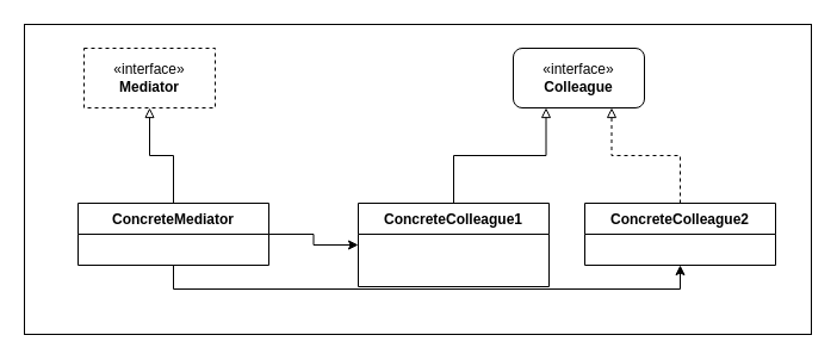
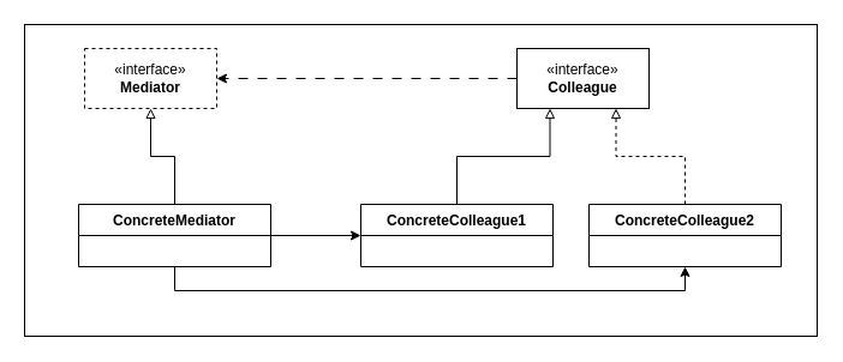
  <mxCell id="0" />
  <mxCell id="1" parent="0" />
  <mxCell id="2" value="" style="rounded=0;whiteSpace=wrap;html=1;" vertex="1" parent="1"><mxGeometry x="20" y="20" width="660" height="260" as="geometry" /></mxCell>
  <mxCell id="3" value="«interface»&lt;br&gt;&lt;b&gt;Mediator&lt;/b&gt;" style="html=1;whiteSpace=wrap;dashed=1;" vertex="1" parent="1"><mxGeometry x="70" y="40" width="110" height="50" as="geometry" /></mxCell>
  <mxCell id="4" style="edgeStyle=orthogonalEdgeStyle;rounded=0;orthogonalLoop=1;jettySize=auto;html=1;entryX=0.5;entryY=1;entryDx=0;entryDy=0;endArrow=block;endFill=0;" edge="1" parent="1" source="7" target="3"><mxGeometry relative="1" as="geometry" /></mxCell>
  <mxCell id="5" style="edgeStyle=orthogonalEdgeStyle;rounded=0;orthogonalLoop=1;jettySize=auto;html=1;entryX=0;entryY=0.5;entryDx=0;entryDy=0;" edge="1" parent="1" source="7" target="9"><mxGeometry relative="1" as="geometry" /></mxCell>
  <mxCell id="6" style="edgeStyle=orthogonalEdgeStyle;rounded=0;orthogonalLoop=1;jettySize=auto;html=1;entryX=0.5;entryY=1;entryDx=0;entryDy=0;exitX=0.5;exitY=1;exitDx=0;exitDy=0;" edge="1" parent="1" source="7" target="11"><mxGeometry relative="1" as="geometry" /></mxCell>
  <mxCell id="7" value="ConcreteMediator" style="swimlane;fontStyle=1;align=center;verticalAlign=top;childLayout=stackLayout;horizontal=1;startSize=26;horizontalStack=0;resizeParent=1;resizeParentMax=0;resizeLast=0;collapsible=1;marginBottom=0;whiteSpace=wrap;html=1;" vertex="1" parent="1"><mxGeometry x="65" y="170" width="160" height="52" as="geometry" /></mxCell>
  <mxCell id="8" style="edgeStyle=orthogonalEdgeStyle;rounded=0;orthogonalLoop=1;jettySize=auto;html=1;entryX=0.25;entryY=1;entryDx=0;entryDy=0;endArrow=block;endFill=0;" edge="1" parent="1" source="9" target="13"><mxGeometry relative="1" as="geometry" /></mxCell>
- <mxCell id="9" value="ConcreteColleague1" style="swimlane;fontStyle=1;align=center;verticalAlign=top;childLayout=stackLayout;horizontal=1;startSize=26;horizontalStack=0;resizeParent=1;resizeParentMax=0;resizeLast=0;collapsible=1;marginBottom=0;whiteSpace=wrap;html=1;" vertex="1" parent="1"><mxGeometry x="300" y="170" width="160" height="70" as="geometry" /></mxCell>
+ <mxCell id="9" value="ConcreteColleague1" style="swimlane;fontStyle=1;align=center;verticalAlign=top;childLayout=stackLayout;horizontal=1;startSize=26;horizontalStack=0;resizeParent=1;resizeParentMax=0;resizeLast=0;collapsible=1;marginBottom=0;whiteSpace=wrap;html=1;" vertex="1" parent="1"><mxGeometry x="300" y="170" width="160" height="52" as="geometry" /></mxCell>
  <mxCell id="10" style="edgeStyle=orthogonalEdgeStyle;rounded=0;orthogonalLoop=1;jettySize=auto;html=1;entryX=0.75;entryY=1;entryDx=0;entryDy=0;endArrow=block;endFill=0;dashed=1;" edge="1" parent="1" source="11" target="13"><mxGeometry relative="1" as="geometry" /></mxCell>
  <mxCell id="11" value="ConcreteColleague2" style="swimlane;fontStyle=1;align=center;verticalAlign=top;childLayout=stackLayout;horizontal=1;startSize=26;horizontalStack=0;resizeParent=1;resizeParentMax=0;resizeLast=0;collapsible=1;marginBottom=0;whiteSpace=wrap;html=1;" vertex="1" parent="1"><mxGeometry x="490" y="170" width="160" height="52" as="geometry" /></mxCell>
- <mxCell id="13" value="«interface»&lt;br&gt;&lt;b&gt;Colleague&lt;/b&gt;" style="html=1;whiteSpace=wrap;rounded=1;" vertex="1" parent="1"><mxGeometry x="430" y="40" width="110" height="50" as="geometry" /></mxCell>
+ <mxCell id="12" style="edgeStyle=orthogonalEdgeStyle;rounded=0;orthogonalLoop=1;jettySize=auto;html=1;entryX=1;entryY=0.5;entryDx=0;entryDy=0;dashed=1;dashPattern=8 8;" edge="1" parent="1" source="13" target="3"><mxGeometry relative="1" as="geometry" /></mxCell>
+ <mxCell id="13" value="«interface»&lt;br&gt;&lt;b&gt;Colleague&lt;/b&gt;" style="html=1;whiteSpace=wrap;" vertex="1" parent="1"><mxGeometry x="430" y="40" width="110" height="50" as="geometry" /></mxCell>
